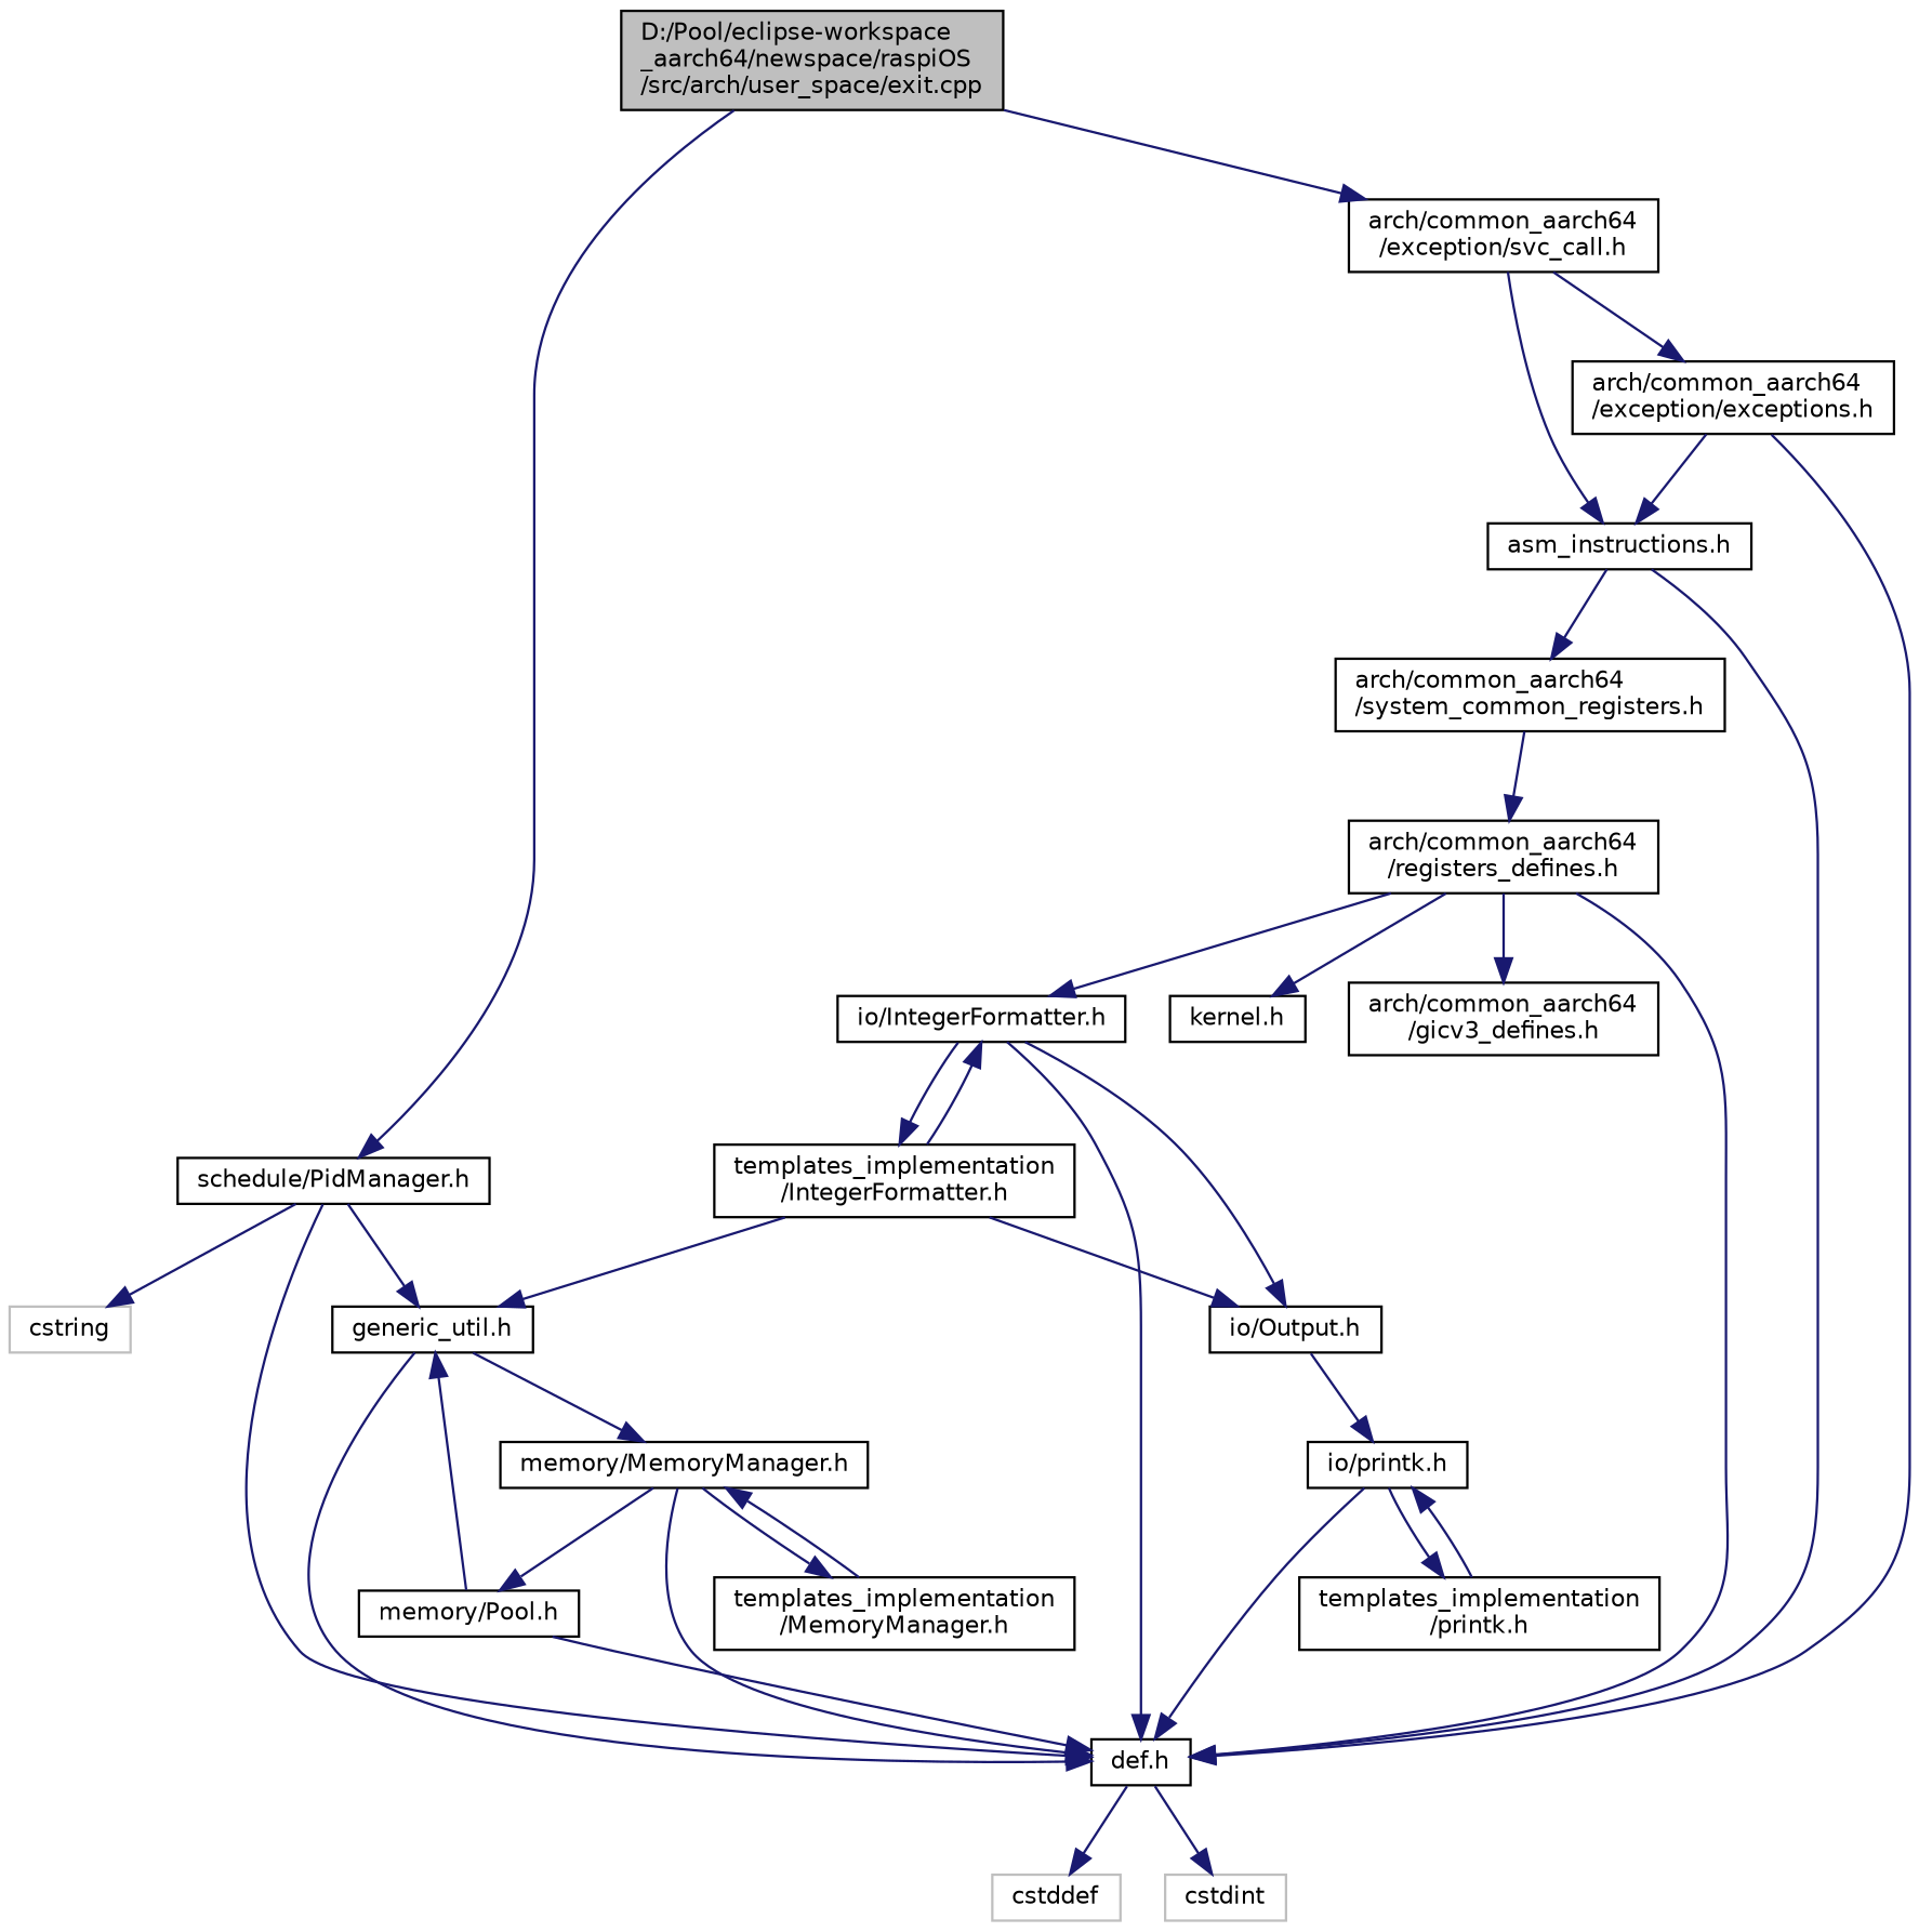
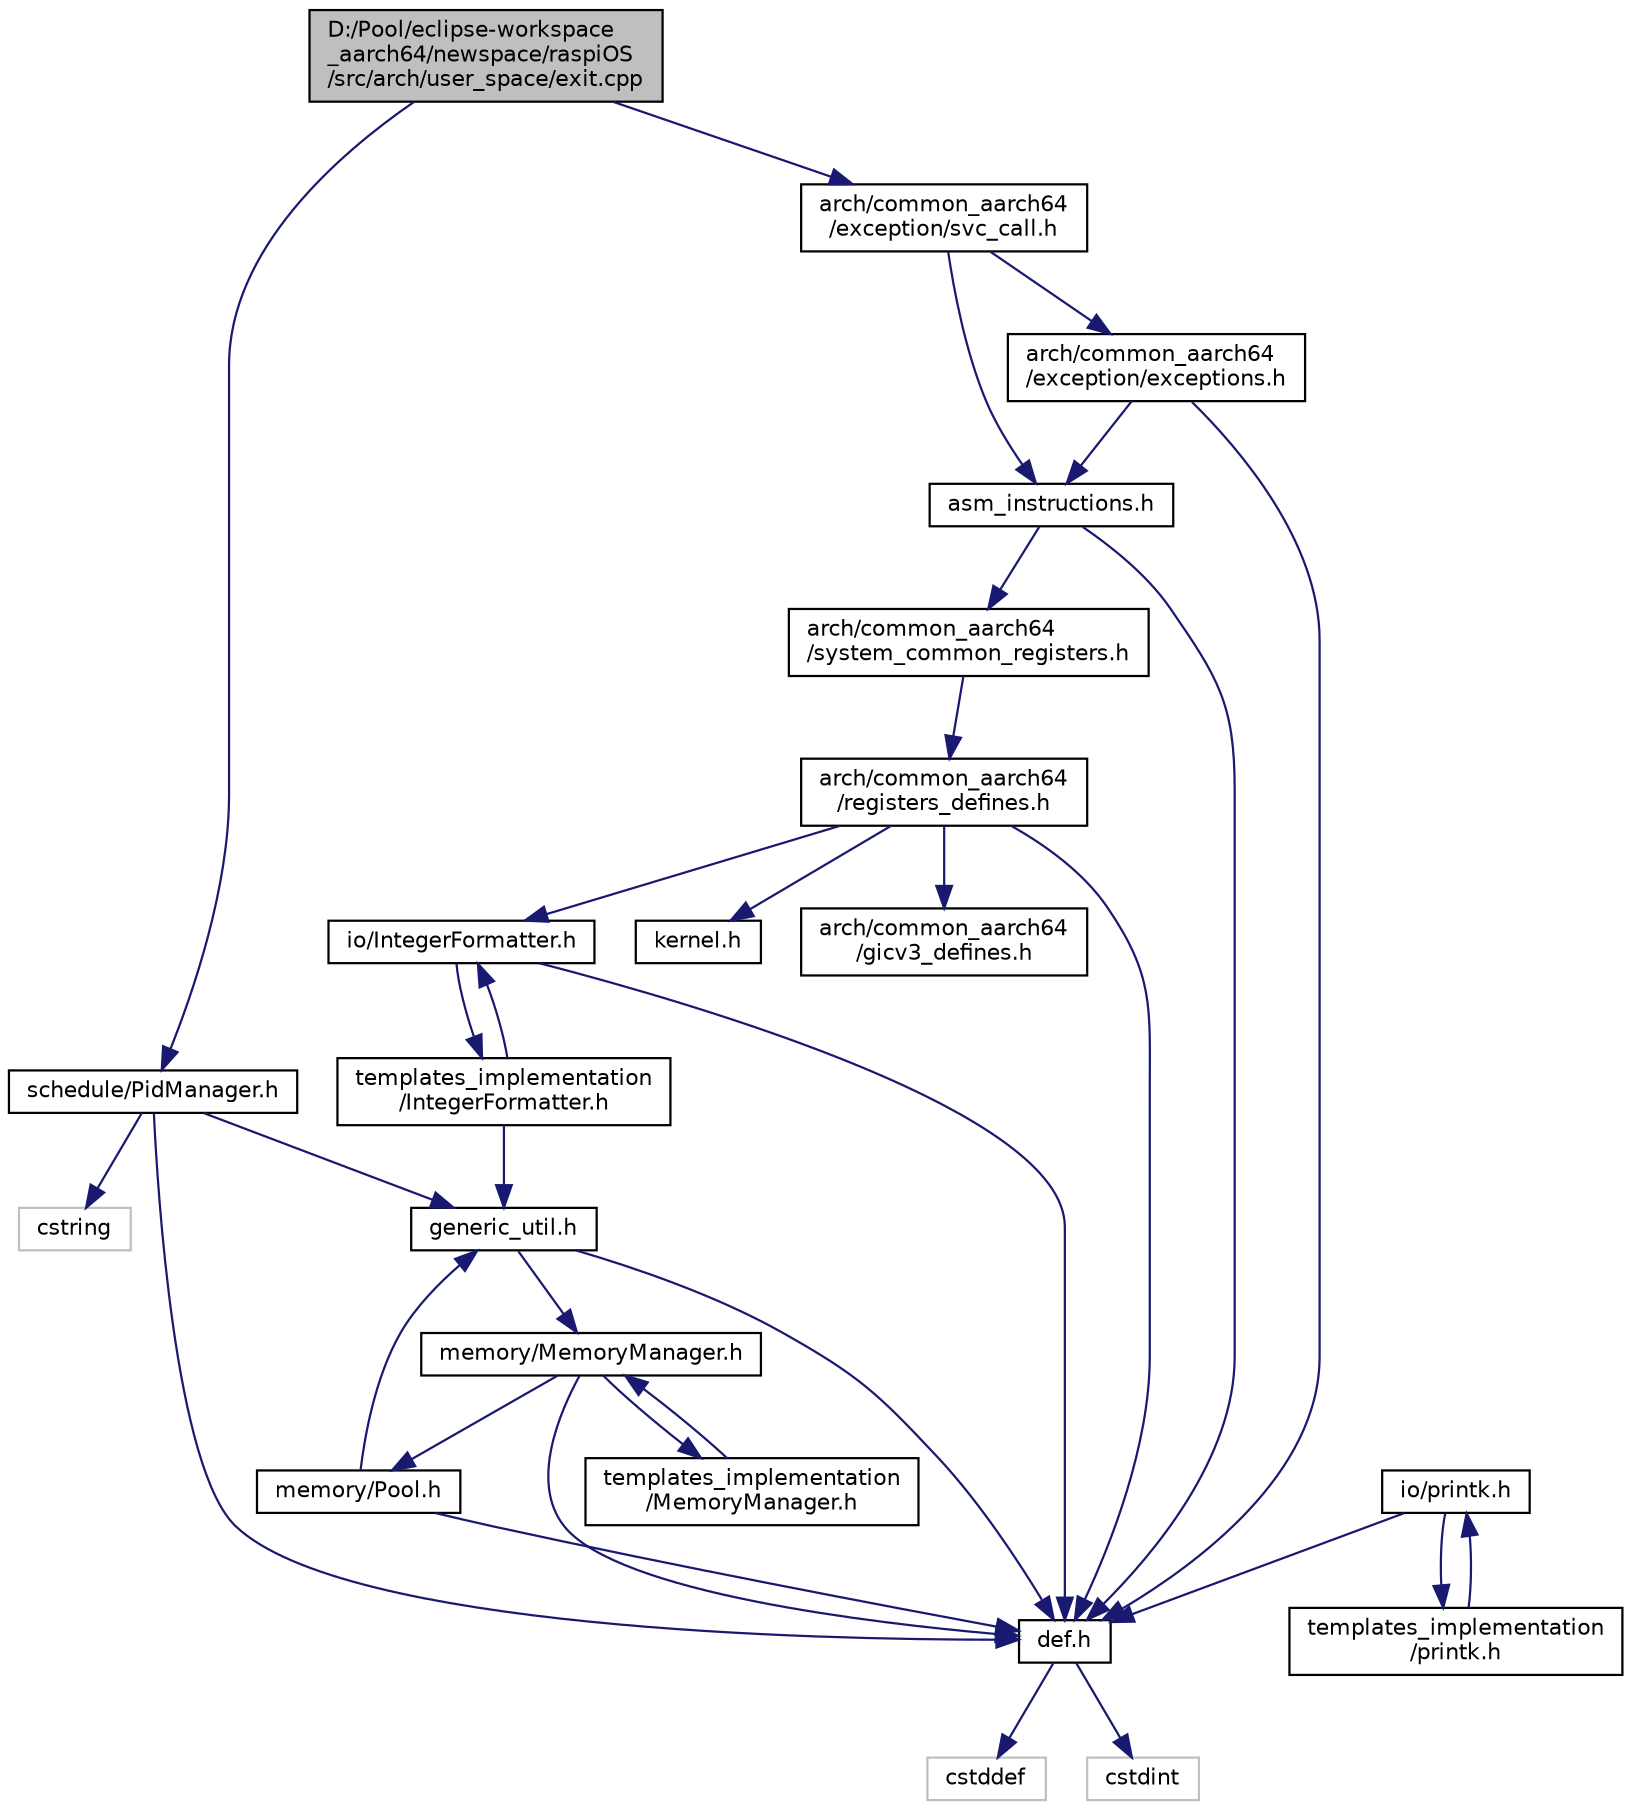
  digraph {
    node [color=black fillcolor=white fontname=Helvetica fontsize=10 shape=record style=filled]
    edge [color=midnightblue fontname=Helvetica fontsize=10 labelfontname=Helvetica labelfontsize=10 style=solid]
    n1 [fillcolor=grey75 fontcolor=black height=0.2 label="D:/Pool/eclipse-workspace\l_aarch64/newspace/raspiOS\l/src/arch/user_space/exit.cpp" width=0.4]
    n2 [height=0.2 label="arch/common_aarch64\l/exception/svc_call.h" width=0.4]
    n3 [height=0.2 label="schedule/PidManager.h" width=0.4]
    n4 [height=0.2 label="arch/common_aarch64\l/exception/exceptions.h" width=0.4]
    n5 [height=0.2 label="asm_instructions.h" width=0.4]
    n6 [height=0.2 label="def.h" width=0.4]
    n7 [height=0.2 label="generic_util.h" width=0.4]
    n8 [color=grey75 height=0.2 label=cstring width=0.4]
    n9 [height=0.2 label="arch/common_aarch64\l/system_common_registers.h" width=0.4]
    n10 [color=grey75 height=0.2 label=cstddef width=0.4]
    n11 [color=grey75 height=0.2 label=cstdint width=0.4]
    n12 [height=0.2 label="arch/common_aarch64\l/registers_defines.h" width=0.4]
    n13 [height=0.2 label="kernel.h" width=0.4]
    n14 [height=0.2 label="io/IntegerFormatter.h" width=0.4]
    n15 [height=0.2 label="arch/common_aarch64\l/gicv3_defines.h" width=0.4]
-   n16 [height=0.2 label="io/Output.h" width=0.4]
    n17 [height=0.2 label="templates_implementation\l/IntegerFormatter.h" width=0.4]
    n18 [height=0.2 label="io/printk.h" width=0.4]
    n19 [height=0.2 label="templates_implementation\l/printk.h" width=0.4]
    n20 [height=0.2 label="memory/MemoryManager.h" width=0.4]
    n21 [height=0.2 label="memory/Pool.h" width=0.4]
    n22 [height=0.2 label="templates_implementation\l/MemoryManager.h" width=0.4]
    n1 -> n2
    n1 -> n3
    n2 -> n4
    n2 -> n5
    n3 -> n6
    n3 -> n7
    n3 -> n8
    n4 -> n5
    n4 -> n6
    n5 -> n6
    n5 -> n9
    n6 -> n10
    n6 -> n11
    n7 -> n6
    n7 -> n20
    n9 -> n12
    n12 -> n6
    n12 -> n13
    n12 -> n14
    n12 -> n15
    n14 -> n6
-   n14 -> n16
    n14 -> n17
-   n16 -> n18
    n17 -> n7
    n17 -> n14
-   n17 -> n16
    n18 -> n6
    n18 -> n19
    n19 -> n18
    n20 -> n6
    n20 -> n21
    n20 -> n22
    n21 -> n6
    n21 -> n7
    n22 -> n20
  }
